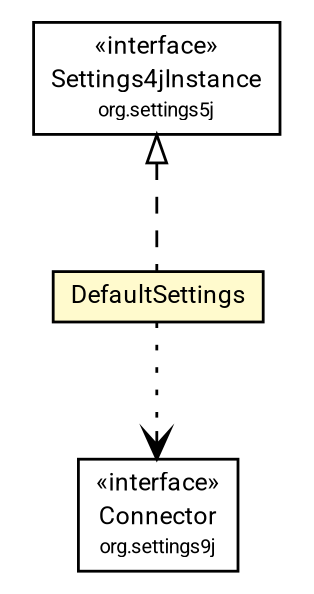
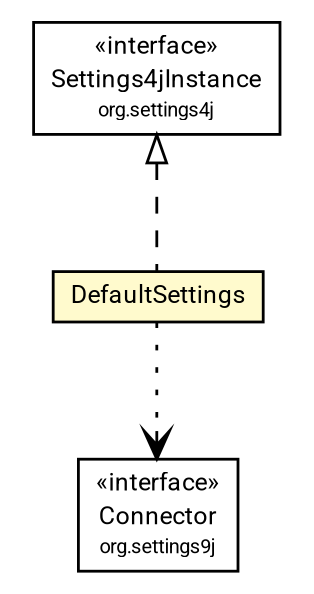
  digraph {
    fontname=Roboto
    node [fontcolor=black fontname=Roboto fontsize=9.0 shape=plaintext]
    edge [fontname=Roboto headport=p labelfontname=arial labelfontsize=10 tailport=p]
-   n1 [label=<<table border="0" cellborder="1" cellspacing="0" cellpadding="2" port="p" href="../Settings4jInstance.html"> 		<tr><td><table border="0" cellspacing="0" cellpadding="1"> 			<tr><td> &laquo;interface&raquo; </td></tr> 			<tr><td> Settings4jInstance </td></tr> 			<tr><td><font point-size="7.0"> org.settings5j </font></td></tr> 		</table></td></tr> 		</table>>]
+   n1 [label=<<table border="0" cellborder="1" cellspacing="0" cellpadding="2" port="p" href="../Settings4jInstance.html"> 		<tr><td><table border="0" cellspacing="0" cellpadding="1"> 			<tr><td> &laquo;interface&raquo; </td></tr> 			<tr><td> Settings4jInstance </td></tr> 			<tr><td><font point-size="7.0"> org.settings4j </font></td></tr> 		</table></td></tr> 		</table>>]
    n2 [label=<<table border="0" cellborder="1" cellspacing="0" cellpadding="2" port="p" bgcolor="lemonChiffon" href="./DefaultSettings.html"> 		<tr><td><table border="0" cellspacing="0" cellpadding="1"> 			<tr><td> DefaultSettings </td></tr> 		</table></td></tr> 		</table>>]
    n3 [label=<<table border="0" cellborder="1" cellspacing="0" cellpadding="2" port="p" href="../Connector.html"> 		<tr><td><table border="0" cellspacing="0" cellpadding="1"> 			<tr><td> &laquo;interface&raquo; </td></tr> 			<tr><td> Connector </td></tr> 			<tr><td><font point-size="7.0"> org.settings9j </font></td></tr> 		</table></td></tr> 		</table>>]
    n1 -> n2 [arrowtail=empty dir=back fontsize=10 style=dashed]
    n2 -> n3 [arrowhead=open color=black fontcolor=black fontsize=10.0 style=dotted]
  }
